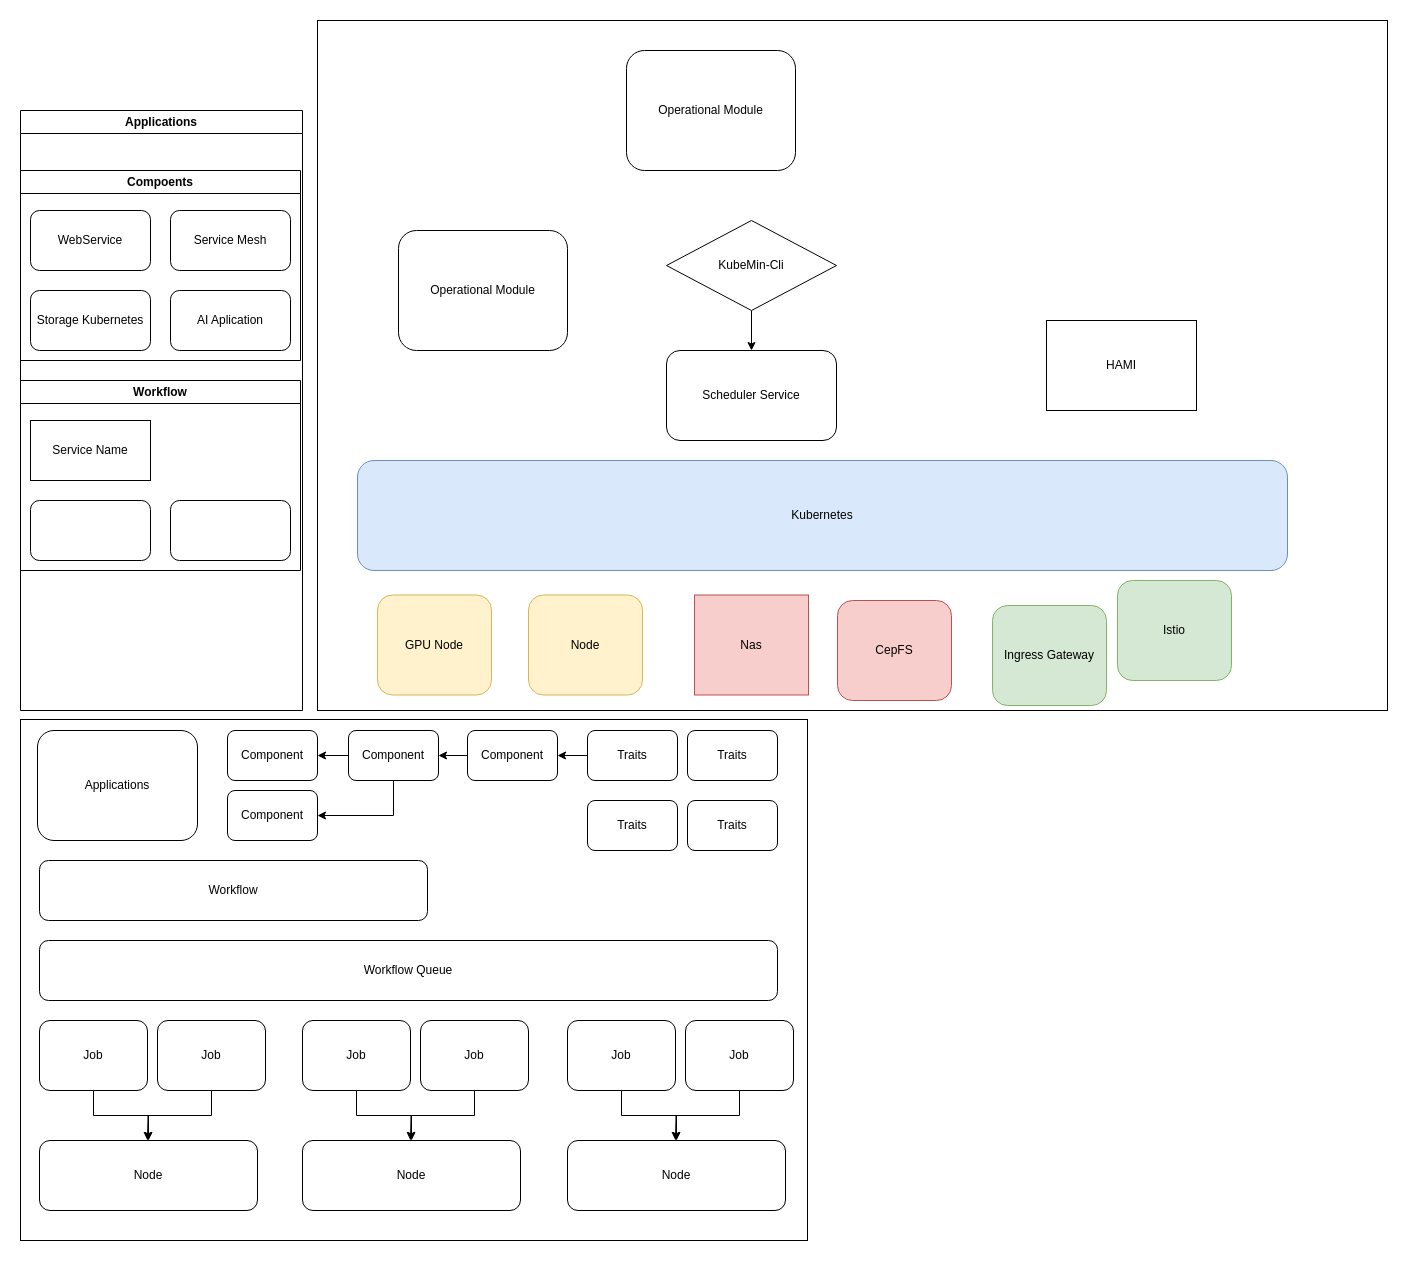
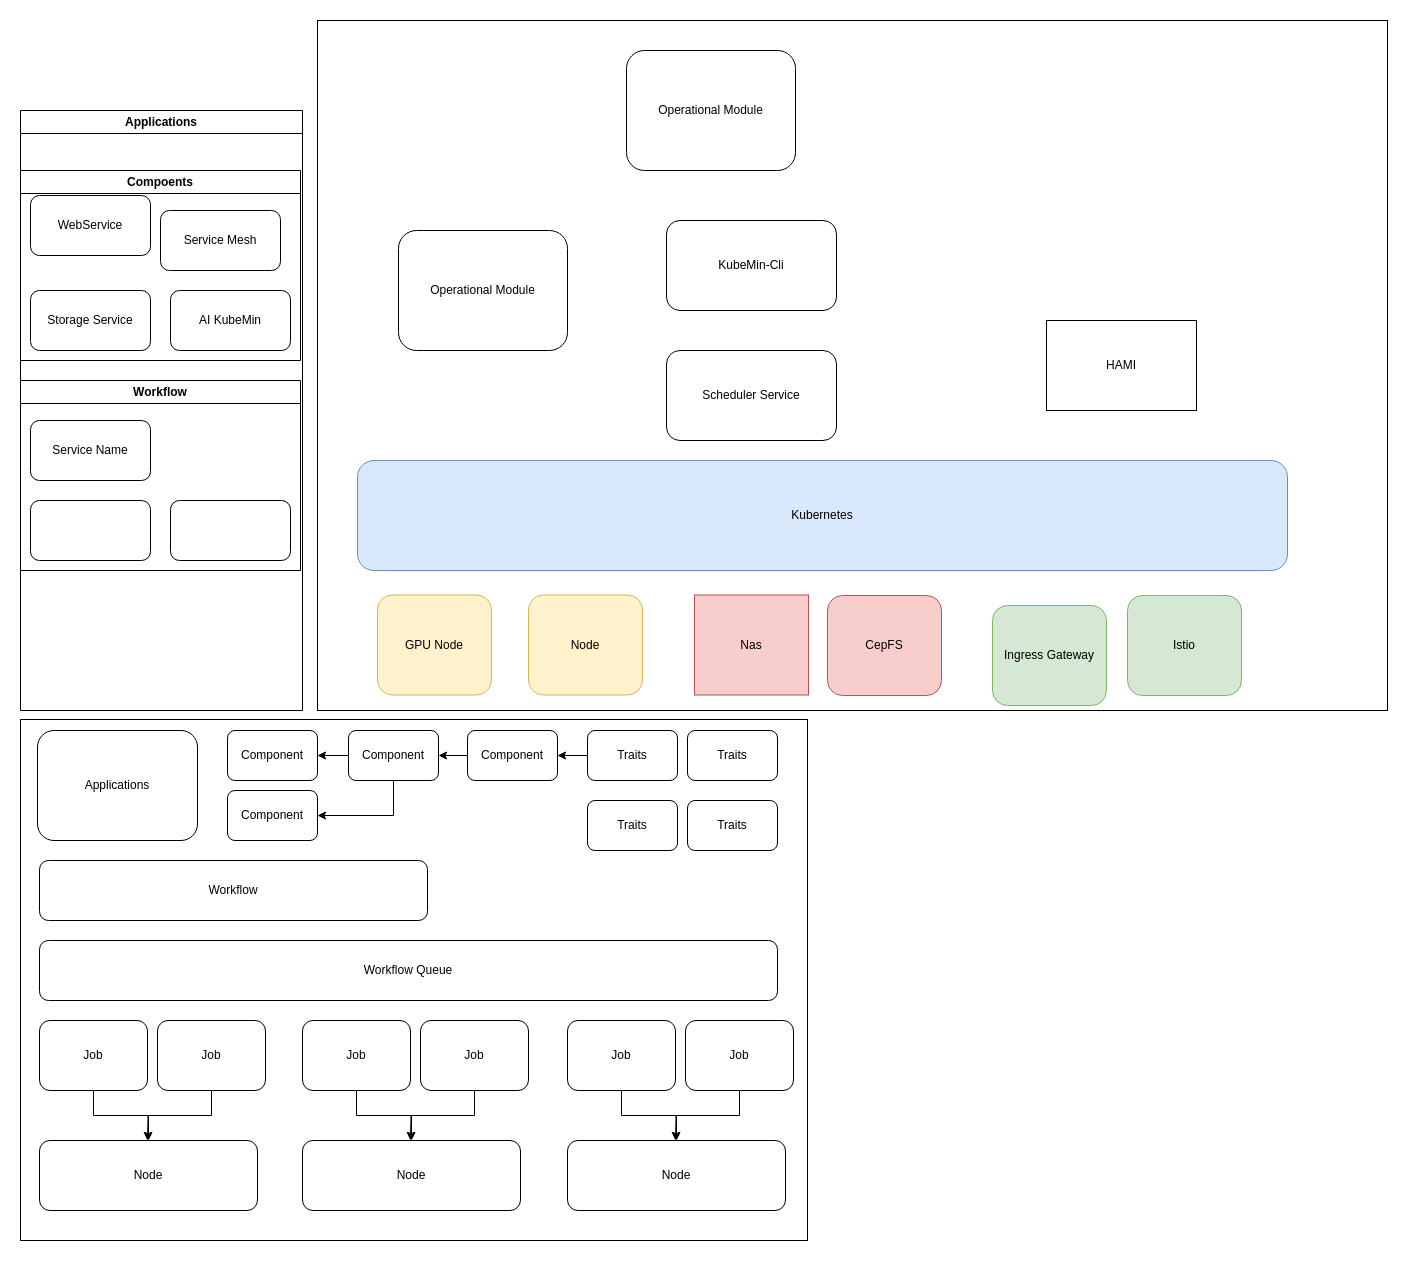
  <mxCell id="0" />
  <mxCell id="1" parent="0" />
  <mxCell id="2" value="" style="rounded=0;whiteSpace=wrap;html=1;" parent="1" vertex="1"><mxGeometry x="20" y="719" width="787" height="521" as="geometry" /></mxCell>
  <mxCell id="3" value="Applications" style="swimlane;whiteSpace=wrap;html=1;" parent="1" vertex="1"><mxGeometry x="20" width="282" height="600" as="geometry" y="110" /></mxCell>
  <mxCell id="4" value="Compoents" style="swimlane;whiteSpace=wrap;html=1;" parent="3" vertex="1"><mxGeometry y="60" width="280" height="190" as="geometry"><mxRectangle y="60" width="110" height="30" as="alternateBounds" /></mxGeometry></mxCell>
- <mxCell id="5" value="WebService" style="rounded=1;whiteSpace=wrap;html=1;" parent="4" vertex="1"><mxGeometry x="10" y="40" width="120" height="60" as="geometry" /></mxCell>
- <mxCell id="6" value="Service Mesh" style="rounded=1;whiteSpace=wrap;html=1;" parent="4" vertex="1"><mxGeometry x="150" y="40" width="120" height="60" as="geometry" /></mxCell>
- <mxCell id="7" value="Storage Kubernetes" style="rounded=1;whiteSpace=wrap;html=1;" parent="4" vertex="1"><mxGeometry x="10" y="120" width="120" height="60" as="geometry" /></mxCell>
- <mxCell id="8" value="AI Aplication" style="rounded=1;whiteSpace=wrap;html=1;" parent="4" vertex="1"><mxGeometry x="150" y="120" width="120" height="60" as="geometry" /></mxCell>
+ <mxCell id="5" value="WebService" style="rounded=1;whiteSpace=wrap;html=1;" parent="4" vertex="1"><mxGeometry x="10" y="25" width="120" height="60" as="geometry" /></mxCell>
+ <mxCell id="6" value="Service Mesh" style="rounded=1;whiteSpace=wrap;html=1;" parent="4" vertex="1"><mxGeometry x="140" y="40" width="120" height="60" as="geometry" /></mxCell>
+ <mxCell id="7" value="Storage Service" style="rounded=1;whiteSpace=wrap;html=1;" parent="4" vertex="1"><mxGeometry x="10" y="120" width="120" height="60" as="geometry" /></mxCell>
+ <mxCell id="8" value="AI KubeMin" style="rounded=1;whiteSpace=wrap;html=1;" parent="4" vertex="1"><mxGeometry x="150" y="120" width="120" height="60" as="geometry" /></mxCell>
  <mxCell id="9" value="Workflow" style="swimlane;whiteSpace=wrap;html=1;" parent="3" vertex="1"><mxGeometry y="270" width="280" height="190" as="geometry"><mxRectangle y="270" width="110" height="30" as="alternateBounds" /></mxGeometry></mxCell>
- <mxCell id="10" value="Service Name" style="whiteSpace=wrap;html=1;rounded=0;" parent="9" vertex="1"><mxGeometry x="10" y="40" width="120" height="60" as="geometry" /></mxCell>
+ <mxCell id="10" value="Service Name" style="rounded=1;whiteSpace=wrap;html=1;" parent="9" vertex="1"><mxGeometry x="10" y="40" width="120" height="60" as="geometry" /></mxCell>
  <mxCell id="11" value="" style="rounded=1;whiteSpace=wrap;html=1;" parent="9" vertex="1"><mxGeometry x="10" y="120" width="120" height="60" as="geometry" /></mxCell>
  <mxCell id="12" value="" style="rounded=1;whiteSpace=wrap;html=1;" parent="9" vertex="1"><mxGeometry x="150" y="120" width="120" height="60" as="geometry" /></mxCell>
  <mxCell id="13" value="Workflow Queue" style="rounded=1;whiteSpace=wrap;html=1;" parent="1" vertex="1"><mxGeometry x="39" y="940" width="738" height="60" as="geometry" /></mxCell>
  <mxCell id="14" value="Workflow" style="rounded=1;whiteSpace=wrap;html=1;" parent="1" vertex="1"><mxGeometry x="39" y="860" width="388" height="60" as="geometry" /></mxCell>
  <mxCell id="15" value="Applications" style="rounded=1;whiteSpace=wrap;html=1;" parent="1" vertex="1"><mxGeometry x="37" y="730" width="160" height="110" as="geometry" /></mxCell>
  <mxCell id="16" value="Component" style="rounded=1;whiteSpace=wrap;html=1;" parent="1" vertex="1"><mxGeometry x="227" y="730" width="90" height="50" as="geometry" /></mxCell>
  <mxCell id="17" value="Component" style="rounded=1;whiteSpace=wrap;html=1;" parent="1" vertex="1"><mxGeometry x="227" y="790" width="90" height="50" as="geometry" /></mxCell>
  <mxCell id="18" style="edgeStyle=orthogonalEdgeStyle;rounded=0;orthogonalLoop=1;jettySize=auto;html=1;exitX=0;exitY=0.5;exitDx=0;exitDy=0;entryX=1;entryY=0.5;entryDx=0;entryDy=0;" edge="1" parent="1" source="19" target="22"><mxGeometry relative="1" as="geometry" /></mxCell>
  <mxCell id="19" value="Component" style="rounded=1;whiteSpace=wrap;html=1;" parent="1" vertex="1"><mxGeometry x="467" y="730" width="90" height="50" as="geometry" /></mxCell>
  <mxCell id="20" style="edgeStyle=orthogonalEdgeStyle;rounded=0;orthogonalLoop=1;jettySize=auto;html=1;exitX=0;exitY=0.5;exitDx=0;exitDy=0;" edge="1" parent="1" source="22" target="16"><mxGeometry relative="1" as="geometry" /></mxCell>
  <mxCell id="21" style="edgeStyle=orthogonalEdgeStyle;rounded=0;orthogonalLoop=1;jettySize=auto;html=1;exitX=0.5;exitY=1;exitDx=0;exitDy=0;entryX=1;entryY=0.5;entryDx=0;entryDy=0;" edge="1" parent="1" source="22" target="17"><mxGeometry relative="1" as="geometry" /></mxCell>
  <mxCell id="22" value="Component" style="rounded=1;whiteSpace=wrap;html=1;" parent="1" vertex="1"><mxGeometry x="348" y="730" width="90" height="50" as="geometry" /></mxCell>
  <mxCell id="23" style="edgeStyle=orthogonalEdgeStyle;rounded=0;orthogonalLoop=1;jettySize=auto;html=1;exitX=0.5;exitY=1;exitDx=0;exitDy=0;entryX=0.5;entryY=0;entryDx=0;entryDy=0;" edge="1" parent="1" source="24" target="33"><mxGeometry relative="1" as="geometry" /></mxCell>
  <mxCell id="24" value="Job" style="rounded=1;whiteSpace=wrap;html=1;" parent="1" vertex="1"><mxGeometry x="39" y="1020" width="108" height="70" as="geometry" /></mxCell>
  <mxCell id="25" style="edgeStyle=orthogonalEdgeStyle;rounded=0;orthogonalLoop=1;jettySize=auto;html=1;exitX=0.5;exitY=1;exitDx=0;exitDy=0;" edge="1" parent="1" source="26"><mxGeometry relative="1" as="geometry"><mxPoint x="147" y="1140" as="targetPoint" /></mxGeometry></mxCell>
  <mxCell id="26" value="Job" style="rounded=1;whiteSpace=wrap;html=1;" parent="1" vertex="1"><mxGeometry x="157" y="1020" width="108" height="70" as="geometry" /></mxCell>
  <mxCell id="27" style="edgeStyle=orthogonalEdgeStyle;rounded=0;orthogonalLoop=1;jettySize=auto;html=1;exitX=0;exitY=0.5;exitDx=0;exitDy=0;entryX=1;entryY=0.5;entryDx=0;entryDy=0;" edge="1" parent="1" source="28" target="19"><mxGeometry relative="1" as="geometry" /></mxCell>
  <mxCell id="28" value="Traits" style="rounded=1;whiteSpace=wrap;html=1;" vertex="1" parent="1"><mxGeometry x="587" y="730" width="90" height="50" as="geometry" /></mxCell>
  <mxCell id="29" value="Traits" style="rounded=1;whiteSpace=wrap;html=1;" vertex="1" parent="1"><mxGeometry x="687" y="730" width="90" height="50" as="geometry" /></mxCell>
  <mxCell id="30" value="Traits" style="rounded=1;whiteSpace=wrap;html=1;" vertex="1" parent="1"><mxGeometry x="587" y="800" width="90" height="50" as="geometry" /></mxCell>
  <mxCell id="31" value="Traits" style="rounded=1;whiteSpace=wrap;html=1;" vertex="1" parent="1"><mxGeometry x="687" y="800" width="90" height="50" as="geometry" /></mxCell>
  <mxCell id="32" value="" style="rounded=0;whiteSpace=wrap;html=1;" vertex="1" parent="1"><mxGeometry x="317" y="20" width="1070" height="690" as="geometry" /></mxCell>
  <mxCell id="33" value="Node" style="rounded=1;whiteSpace=wrap;html=1;" vertex="1" parent="1"><mxGeometry x="39" y="1140" width="218" height="70" as="geometry" /></mxCell>
  <mxCell id="34" style="edgeStyle=orthogonalEdgeStyle;rounded=0;orthogonalLoop=1;jettySize=auto;html=1;exitX=0.5;exitY=1;exitDx=0;exitDy=0;entryX=0.5;entryY=0;entryDx=0;entryDy=0;" edge="1" parent="1" source="35" target="38"><mxGeometry relative="1" as="geometry" /></mxCell>
  <mxCell id="35" value="Job" style="rounded=1;whiteSpace=wrap;html=1;" vertex="1" parent="1"><mxGeometry x="302" y="1020" width="108" height="70" as="geometry" /></mxCell>
  <mxCell id="36" style="edgeStyle=orthogonalEdgeStyle;rounded=0;orthogonalLoop=1;jettySize=auto;html=1;exitX=0.5;exitY=1;exitDx=0;exitDy=0;" edge="1" parent="1" source="37"><mxGeometry relative="1" as="geometry"><mxPoint x="410" y="1140" as="targetPoint" /></mxGeometry></mxCell>
  <mxCell id="37" value="Job" style="rounded=1;whiteSpace=wrap;html=1;" vertex="1" parent="1"><mxGeometry x="420" y="1020" width="108" height="70" as="geometry" /></mxCell>
  <mxCell id="38" value="Node" style="rounded=1;whiteSpace=wrap;html=1;" vertex="1" parent="1"><mxGeometry x="302" y="1140" width="218" height="70" as="geometry" /></mxCell>
  <mxCell id="39" style="edgeStyle=orthogonalEdgeStyle;rounded=0;orthogonalLoop=1;jettySize=auto;html=1;exitX=0.5;exitY=1;exitDx=0;exitDy=0;entryX=0.5;entryY=0;entryDx=0;entryDy=0;" edge="1" parent="1" source="40" target="43"><mxGeometry relative="1" as="geometry" /></mxCell>
  <mxCell id="40" value="Job" style="rounded=1;whiteSpace=wrap;html=1;" vertex="1" parent="1"><mxGeometry x="567" y="1020" width="108" height="70" as="geometry" /></mxCell>
  <mxCell id="41" style="edgeStyle=orthogonalEdgeStyle;rounded=0;orthogonalLoop=1;jettySize=auto;html=1;exitX=0.5;exitY=1;exitDx=0;exitDy=0;" edge="1" parent="1" source="42"><mxGeometry relative="1" as="geometry"><mxPoint x="675" y="1140" as="targetPoint" /></mxGeometry></mxCell>
  <mxCell id="42" value="Job" style="rounded=1;whiteSpace=wrap;html=1;" vertex="1" parent="1"><mxGeometry x="685" y="1020" width="108" height="70" as="geometry" /></mxCell>
  <mxCell id="43" value="Node" style="rounded=1;whiteSpace=wrap;html=1;" vertex="1" parent="1"><mxGeometry x="567" y="1140" width="218" height="70" as="geometry" /></mxCell>
- <mxCell id="44" style="edgeStyle=orthogonalEdgeStyle;rounded=0;orthogonalLoop=1;jettySize=auto;html=1;exitX=0.5;exitY=1;exitDx=0;exitDy=0;entryX=0.5;entryY=0;entryDx=0;entryDy=0;" edge="1" parent="1" source="45" target="46"><mxGeometry relative="1" as="geometry" /></mxCell>
- <mxCell id="45" value="KubeMin-Cli" style="rhombus;whiteSpace=wrap;html=1;" vertex="1" parent="1"><mxGeometry x="666" y="220" width="170" height="90" as="geometry" /></mxCell>
+ <mxCell id="45" value="KubeMin-Cli" style="rounded=1;whiteSpace=wrap;html=1;" vertex="1" parent="1"><mxGeometry x="666" y="220" width="170" height="90" as="geometry" /></mxCell>
  <mxCell id="46" value="Scheduler Service" style="rounded=1;whiteSpace=wrap;html=1;" vertex="1" parent="1"><mxGeometry x="666" y="350" width="170" height="90" as="geometry" /></mxCell>
  <mxCell id="47" value="Kubernetes" style="rounded=1;whiteSpace=wrap;html=1;fillColor=#dae8fc;strokeColor=#6c8ebf;" vertex="1" parent="1"><mxGeometry x="357" y="460" width="930" height="110" as="geometry" /></mxCell>
  <mxCell id="48" value="Operational Module" style="rounded=1;whiteSpace=wrap;html=1;" vertex="1" parent="1"><mxGeometry x="398" y="230" width="169" height="120" as="geometry" /></mxCell>
  <mxCell id="49" value="HAMI" style="whiteSpace=wrap;html=1;rounded=0;" vertex="1" parent="1"><mxGeometry x="1046" y="320" width="150" height="90" as="geometry" /></mxCell>
  <mxCell id="50" value="Node" style="rounded=1;whiteSpace=wrap;html=1;fillColor=#fff2cc;strokeColor=#d6b656;" vertex="1" parent="1"><mxGeometry x="528" y="594.5" width="114" height="100" as="geometry" /></mxCell>
  <mxCell id="51" value="GPU Node" style="rounded=1;whiteSpace=wrap;html=1;fillColor=#fff2cc;strokeColor=#d6b656;" vertex="1" parent="1"><mxGeometry x="377" y="594.5" width="114" height="100" as="geometry" /></mxCell>
  <mxCell id="52" value="Nas" style="whiteSpace=wrap;html=1;fillColor=#f8cecc;strokeColor=#b85450;rounded=0;" vertex="1" parent="1"><mxGeometry x="694" y="594.5" width="114" height="100" as="geometry" /></mxCell>
- <mxCell id="53" value="CepFS" style="rounded=1;whiteSpace=wrap;html=1;fillColor=#f8cecc;strokeColor=#b85450;" vertex="1" parent="1"><mxGeometry x="837" y="600" width="114" height="100" as="geometry" /></mxCell>
+ <mxCell id="53" value="CepFS" style="rounded=1;whiteSpace=wrap;html=1;fillColor=#f8cecc;strokeColor=#b85450;" vertex="1" parent="1"><mxGeometry x="827" y="595" width="114" height="100" as="geometry" /></mxCell>
  <mxCell id="54" value="Operational Module" style="rounded=1;whiteSpace=wrap;html=1;" vertex="1" parent="1"><mxGeometry x="626" y="50" width="169" height="120" as="geometry" /></mxCell>
  <mxCell id="55" value="Ingress Gateway" style="rounded=1;whiteSpace=wrap;html=1;fillColor=#d5e8d4;strokeColor=#82b366;" vertex="1" parent="1"><mxGeometry x="992" y="605" width="114" height="100" as="geometry" /></mxCell>
- <mxCell id="56" value="Istio" style="rounded=1;whiteSpace=wrap;html=1;fillColor=#d5e8d4;strokeColor=#82b366;" vertex="1" parent="1"><mxGeometry x="1117" y="580" width="114" height="100" as="geometry" /></mxCell>
+ <mxCell id="56" value="Istio" style="rounded=1;whiteSpace=wrap;html=1;fillColor=#d5e8d4;strokeColor=#82b366;" vertex="1" parent="1"><mxGeometry x="1127" y="595" width="114" height="100" as="geometry" /></mxCell>
